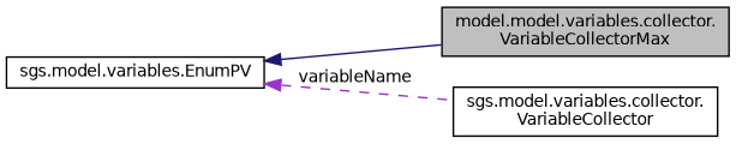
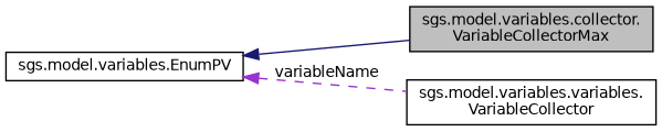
  digraph {
    rankdir=LR
    node [color=black fillcolor=white fontname=Helvetica fontsize=10 shape=record style=filled]
    edge [dir=back fontname=Helvetica fontsize=10 labelfontname=Helvetica labelfontsize=10]
-   n1 [fillcolor=grey75 fontcolor=black height=0.2 label="model.model.variables.collector.\lVariableCollectorMax" width=0.4]
-   n2 [height=0.2 label="sgs.model.variables.collector.\lVariableCollector" width=0.4]
+   n1 [fillcolor=grey75 fontcolor=black height=0.2 label="sgs.model.variables.collector.\lVariableCollectorMax" width=0.4]
+   n2 [height=0.2 label="sgs.model.variables.variables.\lVariableCollector" width=0.4]
    n3 [height=0.2 label="sgs.model.variables.EnumPV" width=0.4]
    n3 -> n1 [color=midnightblue style=solid]
    n3 -> n2 [color=darkorchid3 label=" variableName" style=dashed]
  }
